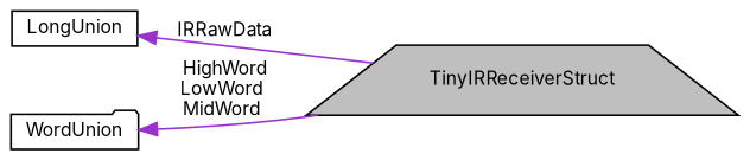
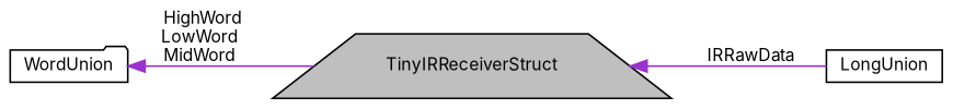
  digraph {
    fontname=Inter
    rankdir=LR
    node [color=black fillcolor=white fontname=Inter fontsize=10 style=filled]
    edge [color=darkorchid3 dir=back fontname=Inter fontsize=10 labelfontname=Helvetica labelfontsize=10 style=solid]
    n1 [fillcolor=grey75 fontcolor=black height=0.2 label=TinyIRReceiverStruct shape=trapezium width=0.4]
    n2 [height=0.2 label=LongUnion shape=box width=0.4]
    n3 [height=0.2 label=WordUnion shape=folder width=0.4]
-   n2 -> n1 [label=" IRRawData"]
+   n1 -> n2 [label=" IRRawData"]
    n3 -> n1 [label=" HighWord\nLowWord\nMidWord"]
  }
